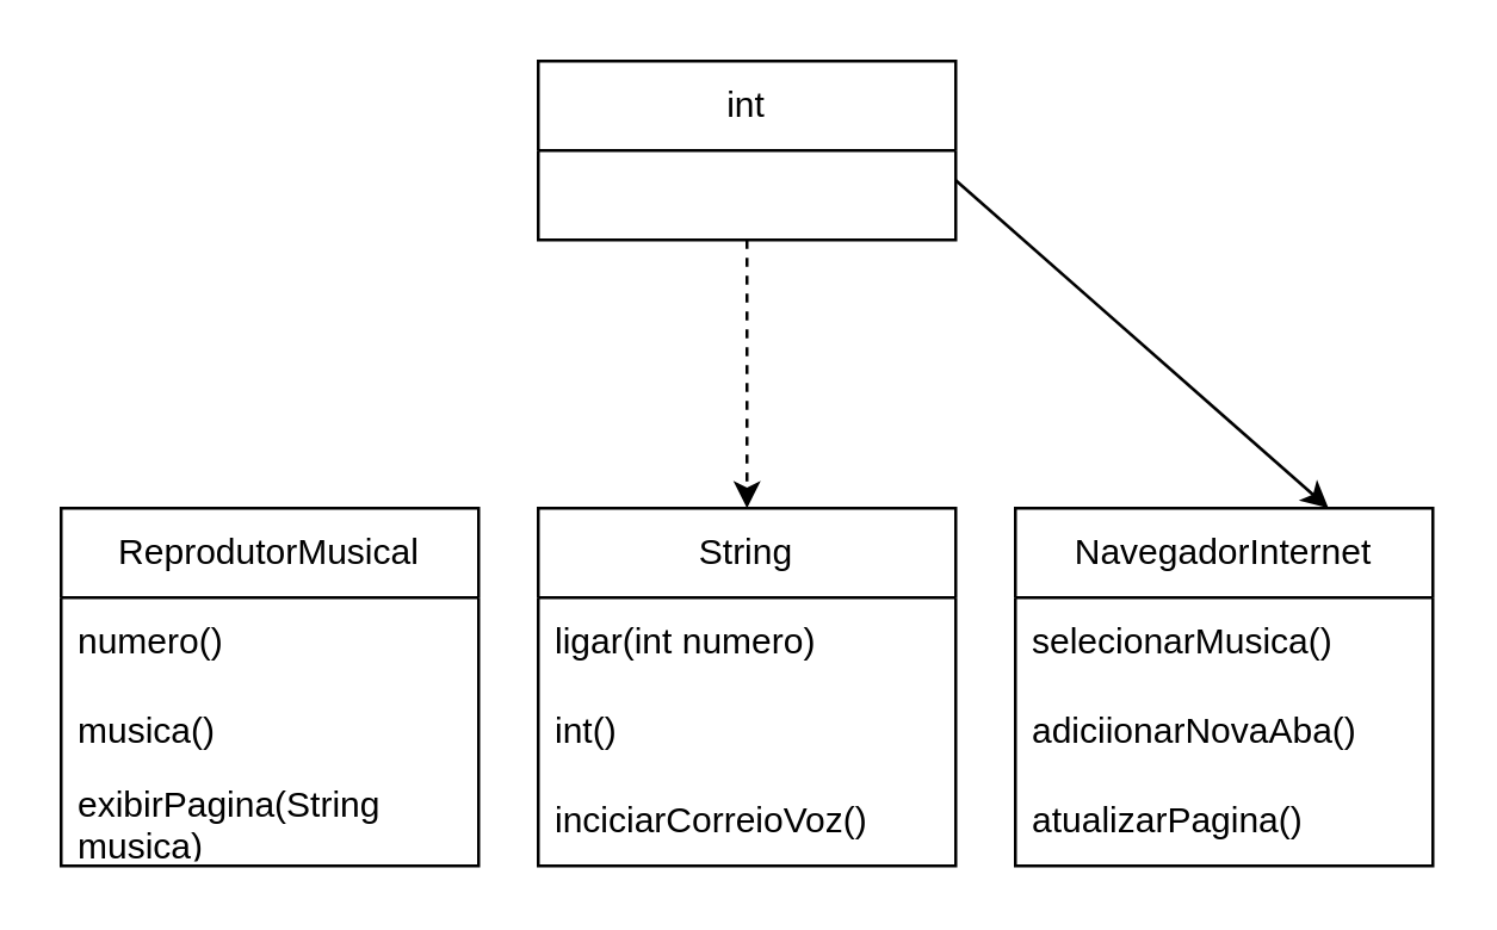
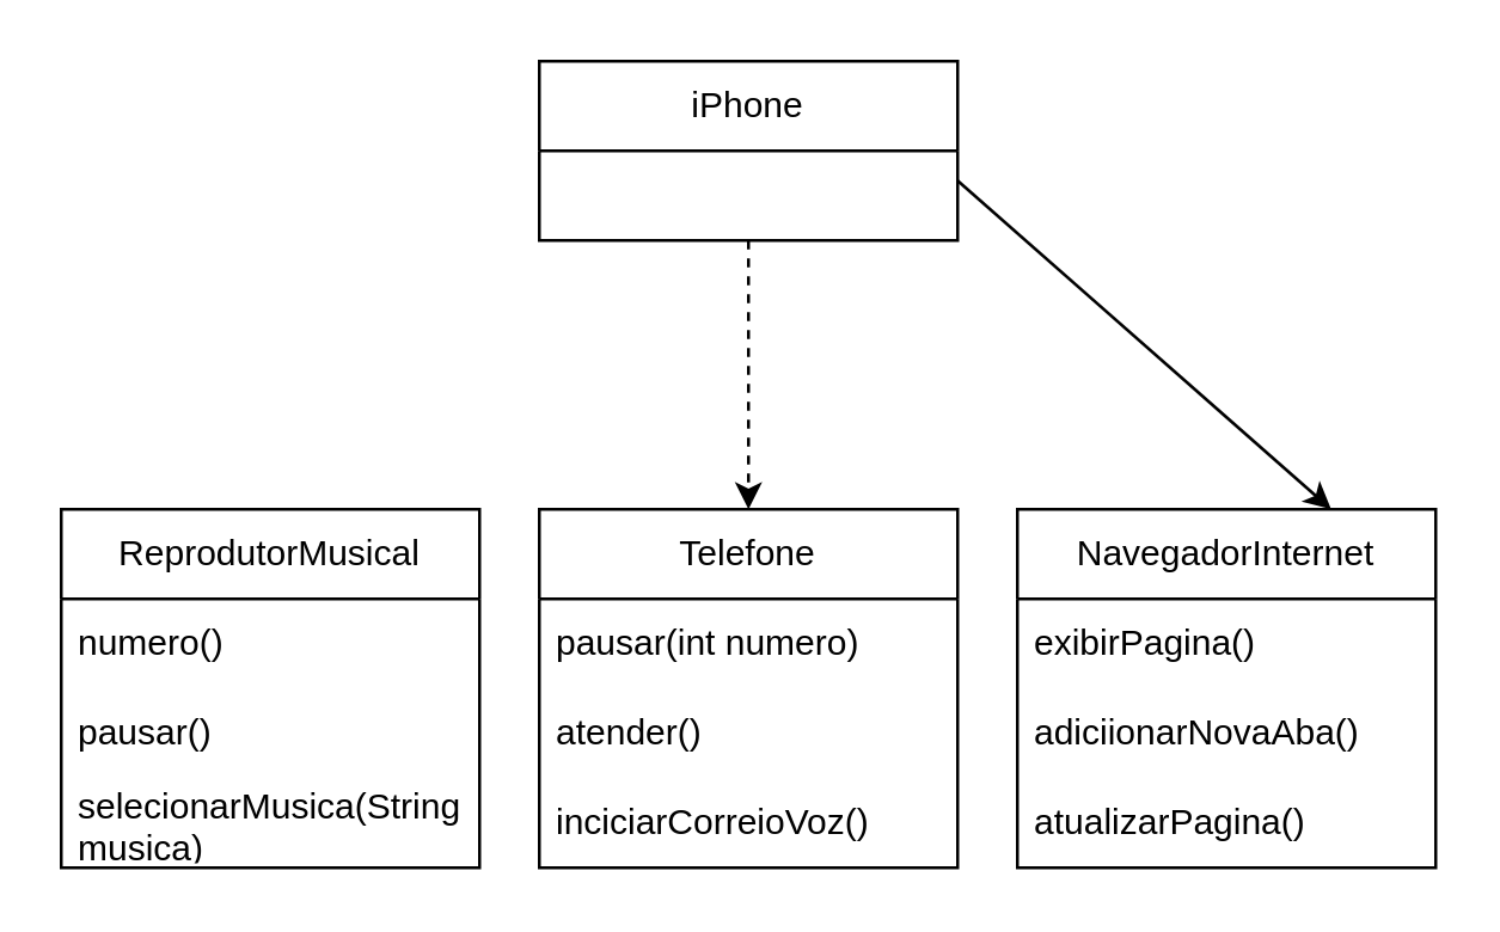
  <mxCell id="0" />
  <mxCell id="1" parent="0" />
  <mxCell id="2" value="ReprodutorMusical" style="swimlane;fontStyle=0;childLayout=stackLayout;horizontal=1;startSize=30;horizontalStack=0;resizeParent=1;resizeParentMax=0;resizeLast=0;collapsible=1;marginBottom=0;whiteSpace=wrap;html=1;" vertex="1" parent="1"><mxGeometry x="20" y="170" width="140" height="120" as="geometry" /></mxCell>
  <mxCell id="3" value="numero()" style="text;strokeColor=none;fillColor=none;align=left;verticalAlign=middle;spacingLeft=4;spacingRight=4;overflow=hidden;points=[[0,0.5],[1,0.5]];portConstraint=eastwest;rotatable=0;whiteSpace=wrap;html=1;" vertex="1" parent="2"><mxGeometry y="30" width="140" height="30" as="geometry" /></mxCell>
- <mxCell id="4" value="musica()" style="text;strokeColor=none;fillColor=none;align=left;verticalAlign=middle;spacingLeft=4;spacingRight=4;overflow=hidden;points=[[0,0.5],[1,0.5]];portConstraint=eastwest;rotatable=0;whiteSpace=wrap;html=1;" vertex="1" parent="2"><mxGeometry y="60" width="140" height="30" as="geometry" /></mxCell>
- <mxCell id="5" value="exibirPagina(String musica)" style="text;strokeColor=none;fillColor=none;align=left;verticalAlign=middle;spacingLeft=4;spacingRight=4;overflow=hidden;points=[[0,0.5],[1,0.5]];portConstraint=eastwest;rotatable=0;whiteSpace=wrap;html=1;" vertex="1" parent="2"><mxGeometry y="90" width="140" height="30" as="geometry" /></mxCell>
- <mxCell id="6" value="String" style="swimlane;fontStyle=0;childLayout=stackLayout;horizontal=1;startSize=30;horizontalStack=0;resizeParent=1;resizeParentMax=0;resizeLast=0;collapsible=1;marginBottom=0;whiteSpace=wrap;html=1;" vertex="1" parent="1"><mxGeometry x="180" y="170" width="140" height="120" as="geometry" /></mxCell>
- <mxCell id="7" value="ligar(int numero)" style="text;strokeColor=none;fillColor=none;align=left;verticalAlign=middle;spacingLeft=4;spacingRight=4;overflow=hidden;points=[[0,0.5],[1,0.5]];portConstraint=eastwest;rotatable=0;whiteSpace=wrap;html=1;" vertex="1" parent="6"><mxGeometry y="30" width="140" height="30" as="geometry" /></mxCell>
- <mxCell id="8" value="int()" style="text;strokeColor=none;fillColor=none;align=left;verticalAlign=middle;spacingLeft=4;spacingRight=4;overflow=hidden;points=[[0,0.5],[1,0.5]];portConstraint=eastwest;rotatable=0;whiteSpace=wrap;html=1;" vertex="1" parent="6"><mxGeometry y="60" width="140" height="30" as="geometry" /></mxCell>
+ <mxCell id="4" value="pausar()" style="text;strokeColor=none;fillColor=none;align=left;verticalAlign=middle;spacingLeft=4;spacingRight=4;overflow=hidden;points=[[0,0.5],[1,0.5]];portConstraint=eastwest;rotatable=0;whiteSpace=wrap;html=1;" vertex="1" parent="2"><mxGeometry y="60" width="140" height="30" as="geometry" /></mxCell>
+ <mxCell id="5" value="selecionarMusica(String musica)" style="text;strokeColor=none;fillColor=none;align=left;verticalAlign=middle;spacingLeft=4;spacingRight=4;overflow=hidden;points=[[0,0.5],[1,0.5]];portConstraint=eastwest;rotatable=0;whiteSpace=wrap;html=1;" vertex="1" parent="2"><mxGeometry y="90" width="140" height="30" as="geometry" /></mxCell>
+ <mxCell id="6" value="Telefone" style="swimlane;fontStyle=0;childLayout=stackLayout;horizontal=1;startSize=30;horizontalStack=0;resizeParent=1;resizeParentMax=0;resizeLast=0;collapsible=1;marginBottom=0;whiteSpace=wrap;html=1;" vertex="1" parent="1"><mxGeometry x="180" y="170" width="140" height="120" as="geometry" /></mxCell>
+ <mxCell id="7" value="pausar(int numero)" style="text;strokeColor=none;fillColor=none;align=left;verticalAlign=middle;spacingLeft=4;spacingRight=4;overflow=hidden;points=[[0,0.5],[1,0.5]];portConstraint=eastwest;rotatable=0;whiteSpace=wrap;html=1;" vertex="1" parent="6"><mxGeometry y="30" width="140" height="30" as="geometry" /></mxCell>
+ <mxCell id="8" value="atender()" style="text;strokeColor=none;fillColor=none;align=left;verticalAlign=middle;spacingLeft=4;spacingRight=4;overflow=hidden;points=[[0,0.5],[1,0.5]];portConstraint=eastwest;rotatable=0;whiteSpace=wrap;html=1;" vertex="1" parent="6"><mxGeometry y="60" width="140" height="30" as="geometry" /></mxCell>
  <mxCell id="9" value="inciciarCorreioVoz()" style="text;strokeColor=none;fillColor=none;align=left;verticalAlign=middle;spacingLeft=4;spacingRight=4;overflow=hidden;points=[[0,0.5],[1,0.5]];portConstraint=eastwest;rotatable=0;whiteSpace=wrap;html=1;" vertex="1" parent="6"><mxGeometry y="90" width="140" height="30" as="geometry" /></mxCell>
  <mxCell id="10" value="NavegadorInternet" style="swimlane;fontStyle=0;childLayout=stackLayout;horizontal=1;startSize=30;horizontalStack=0;resizeParent=1;resizeParentMax=0;resizeLast=0;collapsible=1;marginBottom=0;whiteSpace=wrap;html=1;" vertex="1" parent="1"><mxGeometry x="340" y="170" width="140" height="120" as="geometry" /></mxCell>
- <mxCell id="11" value="selecionarMusica()" style="text;strokeColor=none;fillColor=none;align=left;verticalAlign=middle;spacingLeft=4;spacingRight=4;overflow=hidden;points=[[0,0.5],[1,0.5]];portConstraint=eastwest;rotatable=0;whiteSpace=wrap;html=1;" vertex="1" parent="10"><mxGeometry y="30" width="140" height="30" as="geometry" /></mxCell>
+ <mxCell id="11" value="exibirPagina()" style="text;strokeColor=none;fillColor=none;align=left;verticalAlign=middle;spacingLeft=4;spacingRight=4;overflow=hidden;points=[[0,0.5],[1,0.5]];portConstraint=eastwest;rotatable=0;whiteSpace=wrap;html=1;" vertex="1" parent="10"><mxGeometry y="30" width="140" height="30" as="geometry" /></mxCell>
  <mxCell id="12" value="adiciionarNovaAba()" style="text;strokeColor=none;fillColor=none;align=left;verticalAlign=middle;spacingLeft=4;spacingRight=4;overflow=hidden;points=[[0,0.5],[1,0.5]];portConstraint=eastwest;rotatable=0;whiteSpace=wrap;html=1;" vertex="1" parent="10"><mxGeometry y="60" width="140" height="30" as="geometry" /></mxCell>
  <mxCell id="13" value="atualizarPagina()" style="text;strokeColor=none;fillColor=none;align=left;verticalAlign=middle;spacingLeft=4;spacingRight=4;overflow=hidden;points=[[0,0.5],[1,0.5]];portConstraint=eastwest;rotatable=0;whiteSpace=wrap;html=1;" vertex="1" parent="10"><mxGeometry y="90" width="140" height="30" as="geometry" /></mxCell>
- <mxCell id="14" value="int" style="swimlane;fontStyle=0;childLayout=stackLayout;horizontal=1;startSize=30;horizontalStack=0;resizeParent=1;resizeParentMax=0;resizeLast=0;collapsible=1;marginBottom=0;whiteSpace=wrap;html=1;" vertex="1" parent="1"><mxGeometry x="180" y="20" width="140" height="60" as="geometry" /></mxCell>
+ <mxCell id="14" value="iPhone" style="swimlane;fontStyle=0;childLayout=stackLayout;horizontal=1;startSize=30;horizontalStack=0;resizeParent=1;resizeParentMax=0;resizeLast=0;collapsible=1;marginBottom=0;whiteSpace=wrap;html=1;" vertex="1" parent="1"><mxGeometry x="180" y="20" width="140" height="60" as="geometry" /></mxCell>
  <mxCell id="15" value="" style="endArrow=classic;html=1;rounded=0;entryX=0.5;entryY=0;entryDx=0;entryDy=0;exitX=0.5;exitY=1;exitDx=0;exitDy=0;dashed=1;" edge="1" parent="1" source="14" target="6"><mxGeometry width="50" height="50" relative="1" as="geometry"><mxPoint x="190" y="75" as="sourcePoint" /><mxPoint x="100" y="180" as="targetPoint" /></mxGeometry></mxCell>
  <mxCell id="16" value="" style="endArrow=classic;html=1;rounded=0;entryX=0.75;entryY=0;entryDx=0;entryDy=0;exitX=0;exitY=0.75;exitDx=0;exitDy=0;" edge="1" parent="1" target="10"><mxGeometry width="50" height="50" relative="1" as="geometry"><mxPoint x="320" y="60" as="sourcePoint" /><mxPoint x="230" y="165" as="targetPoint" /></mxGeometry></mxCell>
